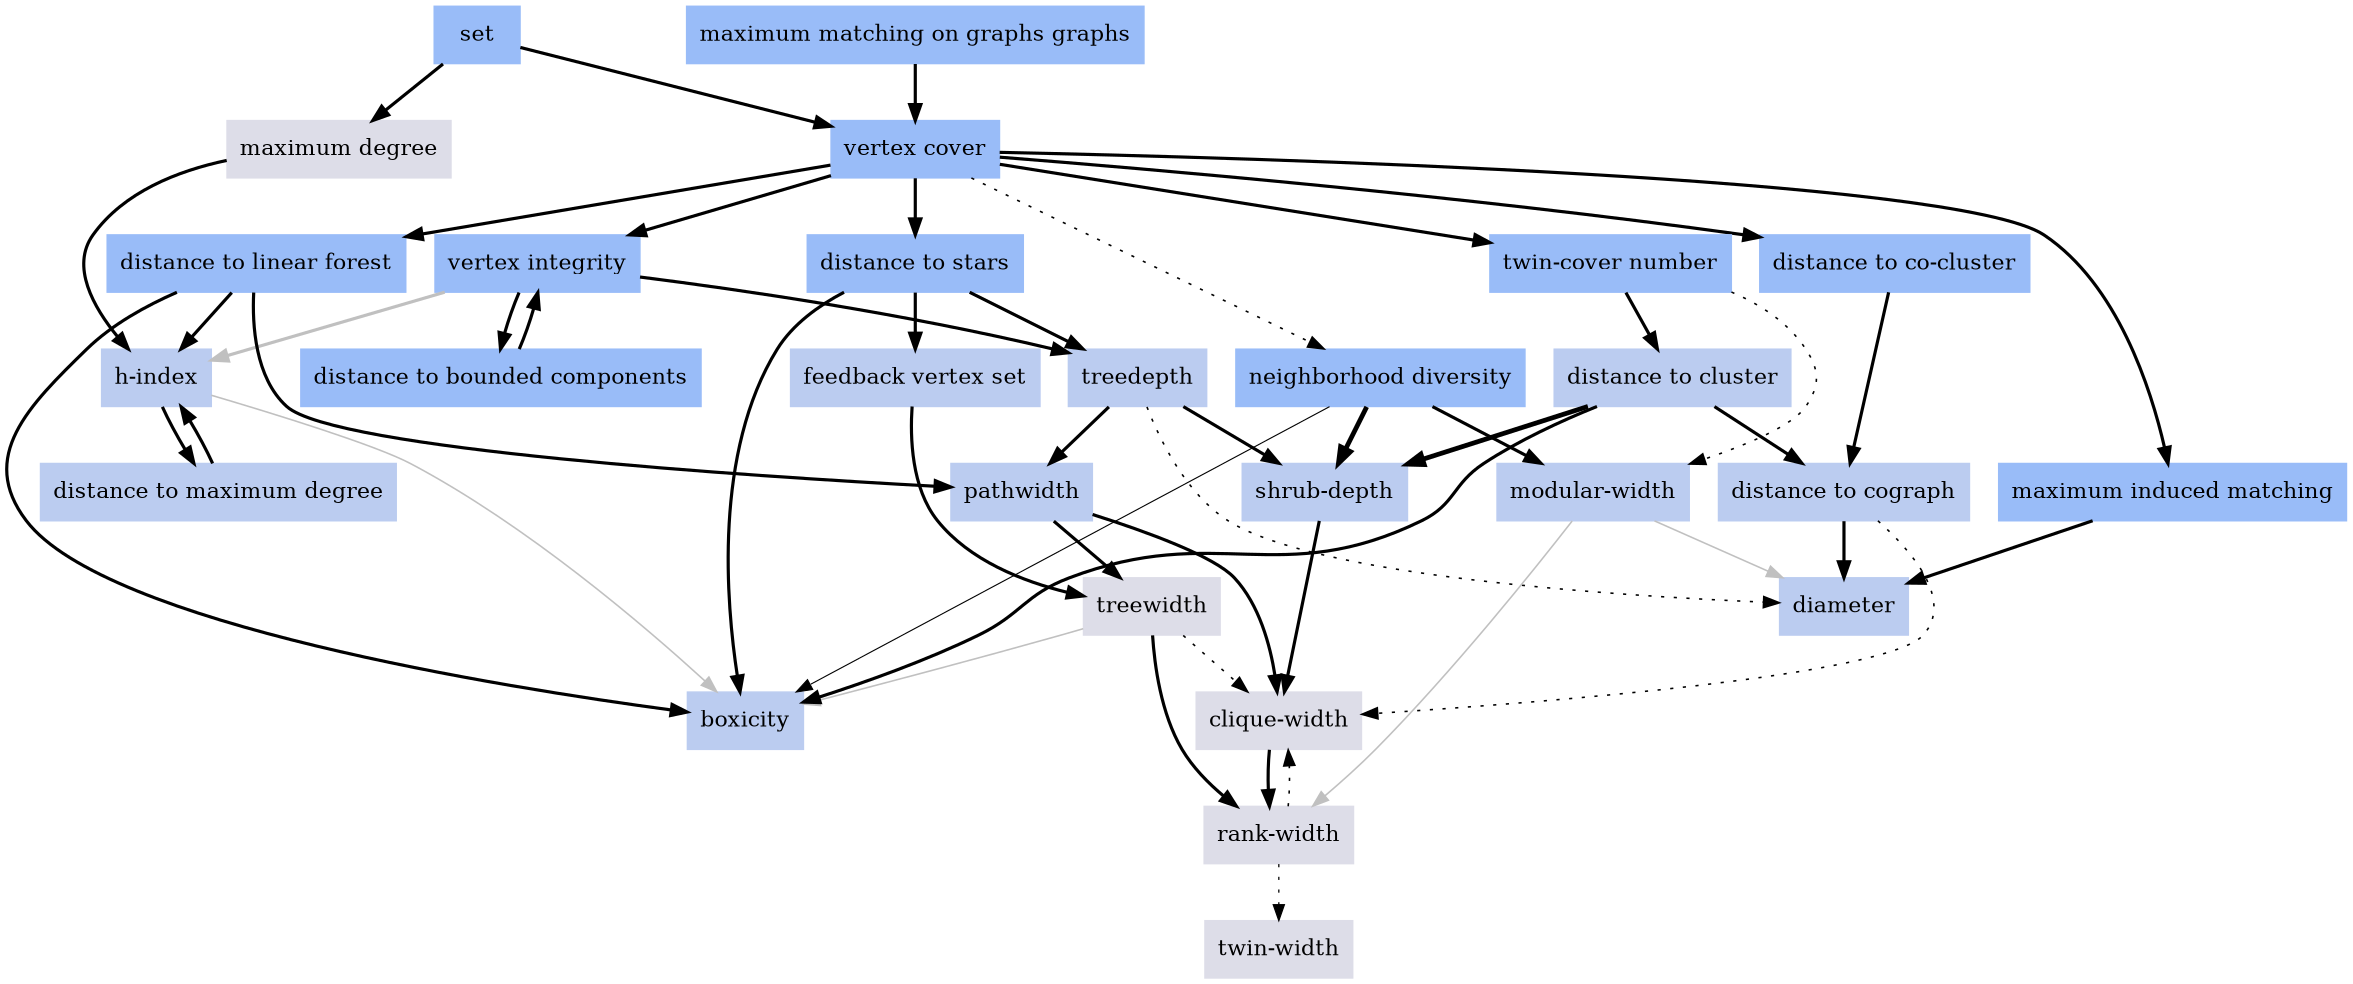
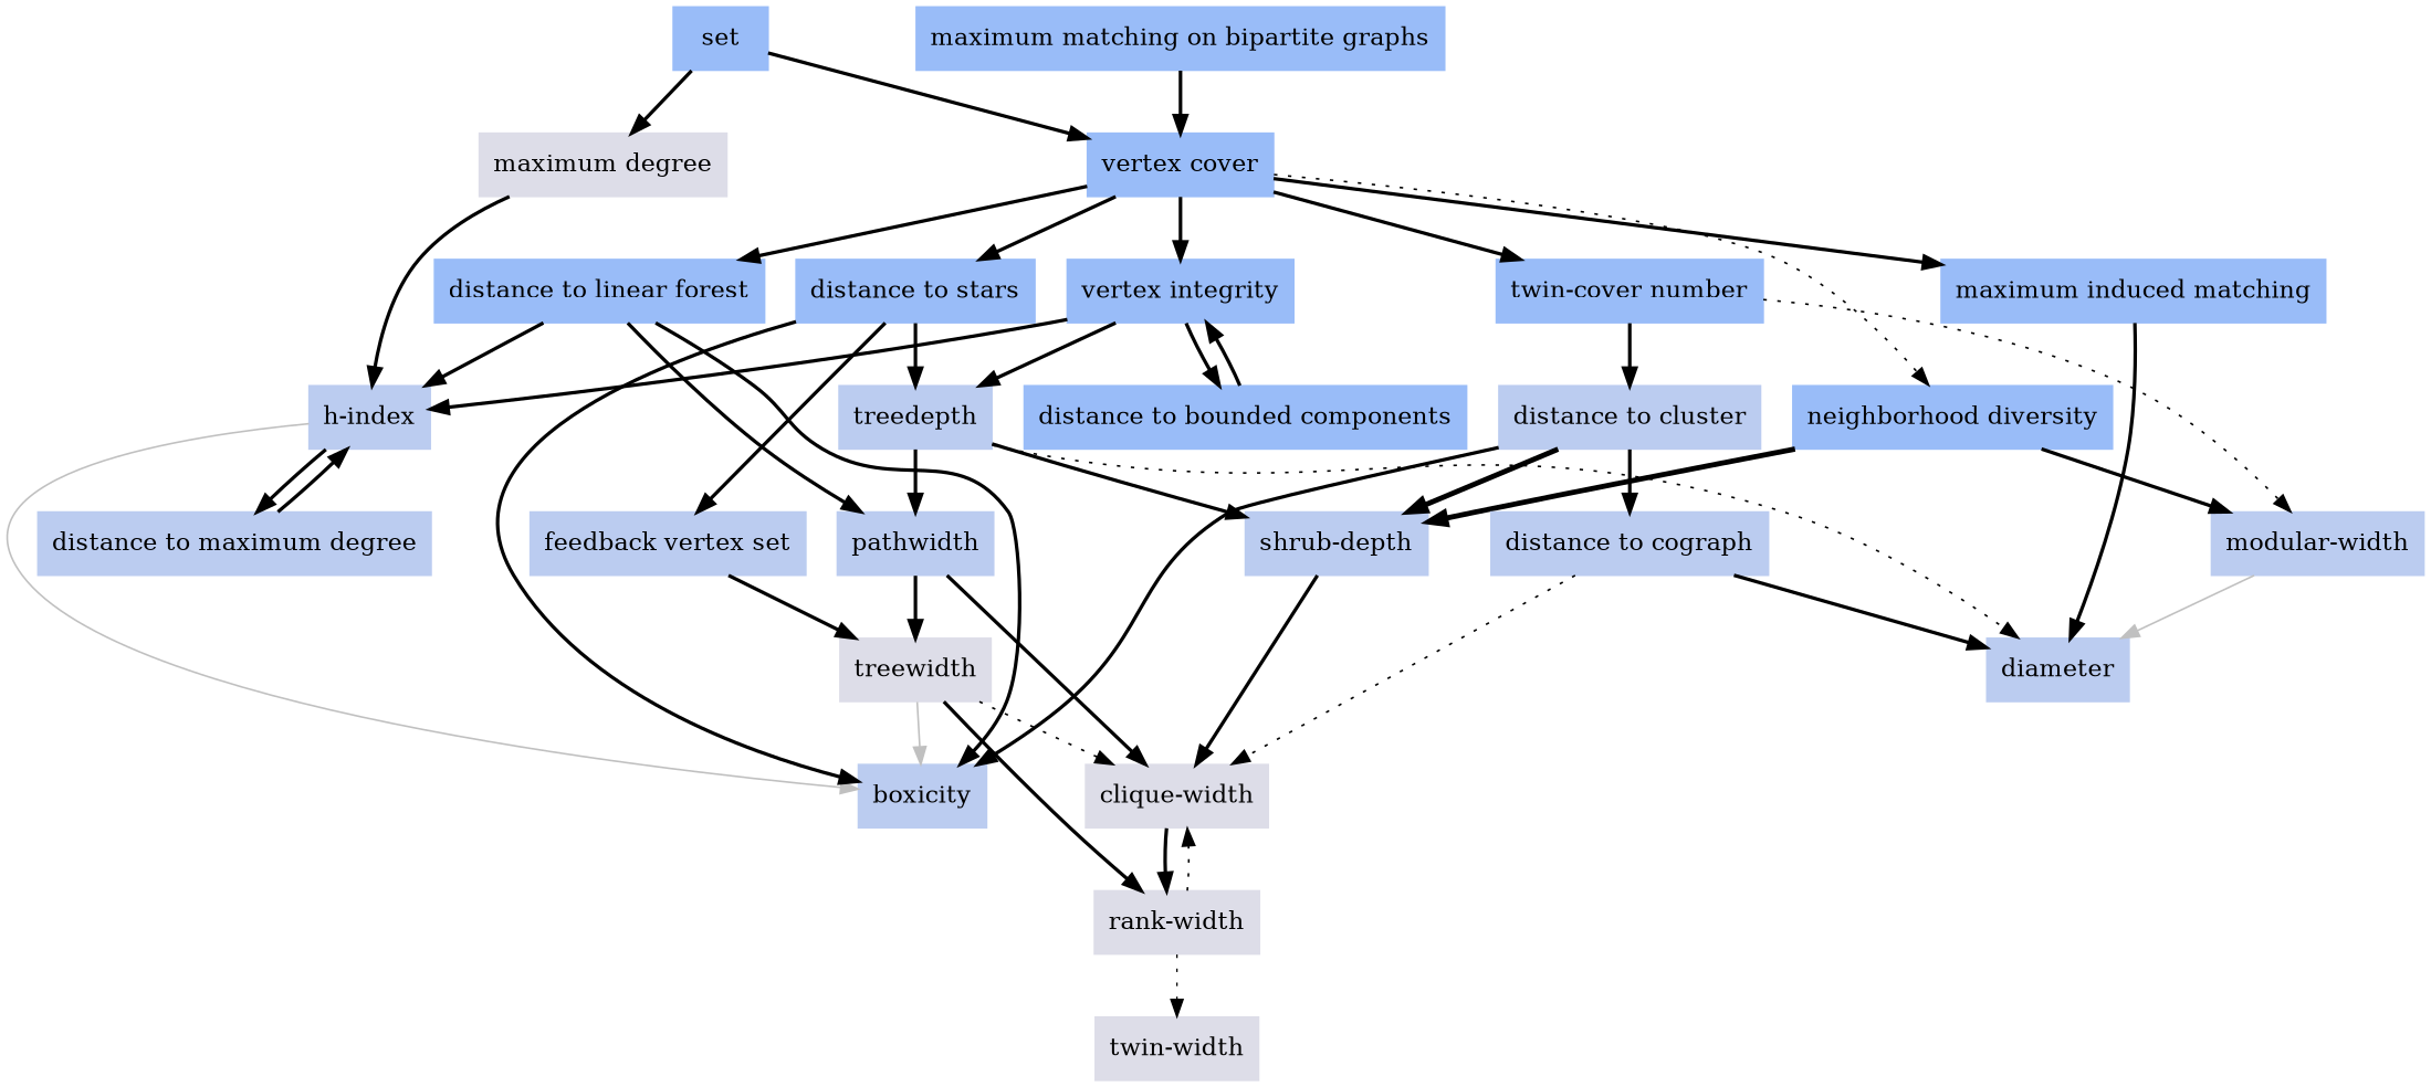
  digraph {
    node [color="#bbccf0" shape=box style=filled]
    edge [decorate=true lblstyle="above, sloped" penwidth=2.0 weight=100]
    n1 [color="#dddde8" label="maximum degree"]
    n2 [label="h-index"]
    n3 [label=boxicity]
    n4 [label="distance to maximum degree"]
    n5 [color="#99bcf8" label="distance to bounded components"]
    n6 [color="#99bcf8" label="vertex integrity"]
    n7 [label=treedepth]
    n8 [label="shrub-depth"]
    n9 [color="#dddde8" label="clique-width"]
    n10 [color="#dddde8" label="rank-width"]
    n11 [color="#99bcf8" label="distance to stars"]
    n12 [label="feedback vertex set"]
    n13 [color="#dddde8" label=treewidth]
    n14 [label=diameter]
    n15 [label=pathwidth]
    n16 [color="#99bcf8" label="vertex cover"]
    n17 [color="#99bcf8" label="neighborhood diversity"]
-   n18 [color="#99bcf8" label="distance to co-cluster"]
    n19 [color="#99bcf8" label="distance to linear forest"]
    n20 [color="#99bcf8" label="twin-cover number"]
    n21 [color="#99bcf8" label="maximum induced matching"]
    n22 [label="modular-width"]
    n23 [label="distance to cograph"]
    n24 [label="distance to cluster"]
    n25 [color="#dddde8" label="twin-width"]
    n26 [color="#99bcf8" label=set]
-   n27 [color="#99bcf8" label="maximum matching on graphs graphs"]
+   n27 [color="#99bcf8" label="maximum matching on bipartite graphs"]
    n1 -> n2
    n2 -> n3 [color=gray weight=1 penwidth=""]
    n2 -> n4
    n4 -> n2
    n5 -> n6
-   n6 -> n2 [color=gray]
+   n6 -> n2
    n6 -> n5
    n6 -> n7
    n7 -> n8
    n7 -> n14 [penwidth=1.0 style=dotted weight=1]
    n7 -> n15
    n8 -> n9
    n9 -> n10
    n10 -> n9 [penwidth=1.0 style=dotted weight=1]
    n10 -> n25 [penwidth=0.8 style=dotted weight=1]
    n11 -> n3
    n11 -> n7
    n11 -> n12
    n12 -> n13
    n13 -> n3 [color=gray weight=1 penwidth=""]
    n13 -> n9 [penwidth=1.0 style=dotted weight=1]
    n13 -> n10
    n15 -> n9
    n15 -> n13
    n16 -> n6
    n16 -> n11
    n16 -> n17 [penwidth=1.0 style=dotted weight=1]
-   n16 -> n18
    n16 -> n19
    n16 -> n20
    n16 -> n21
-   n17 -> n3 [penwidth=0.7 weight=20]
    n17 -> n8 [penwidth=3.0]
    n17 -> n22
-   n18 -> n23
    n19 -> n2
    n19 -> n3
    n19 -> n15
    n20 -> n22 [penwidth=1.0 style=dotted weight=1]
    n20 -> n24
    n21 -> n14
-   n22 -> n10 [color=gray weight=1 penwidth=""]
    n22 -> n14 [color=gray weight=1 penwidth=""]
    n23 -> n9 [penwidth=1.0 style=dotted weight=1]
    n23 -> n14
    n24 -> n3
    n24 -> n8 [penwidth=3.0]
    n24 -> n23
    n26 -> n1
    n26 -> n16
    n27 -> n16
  }
